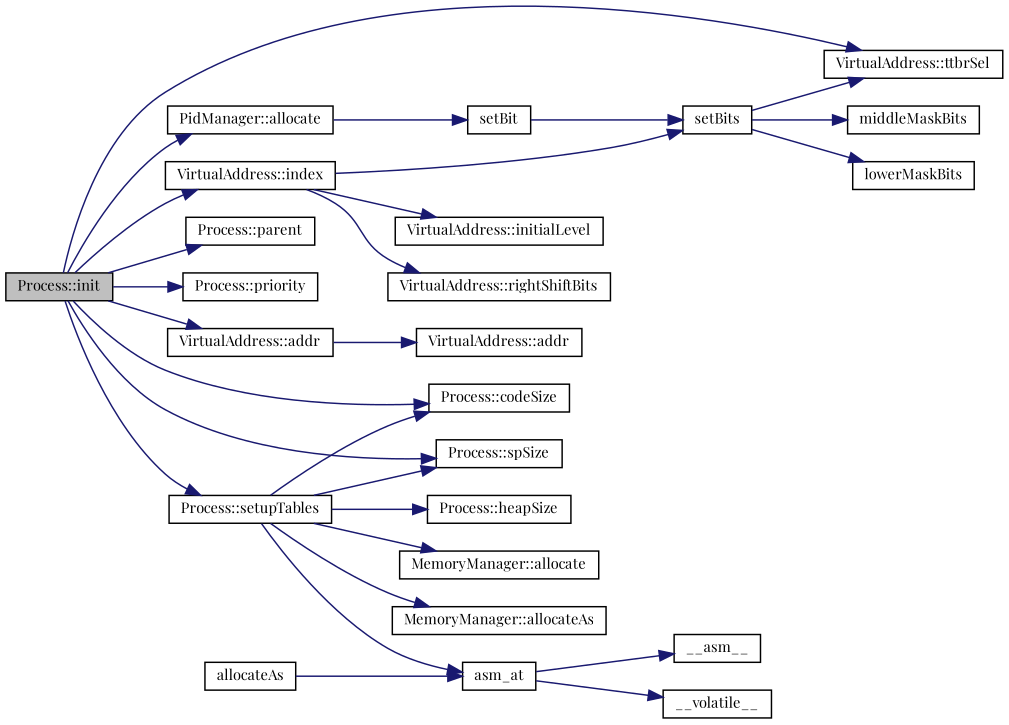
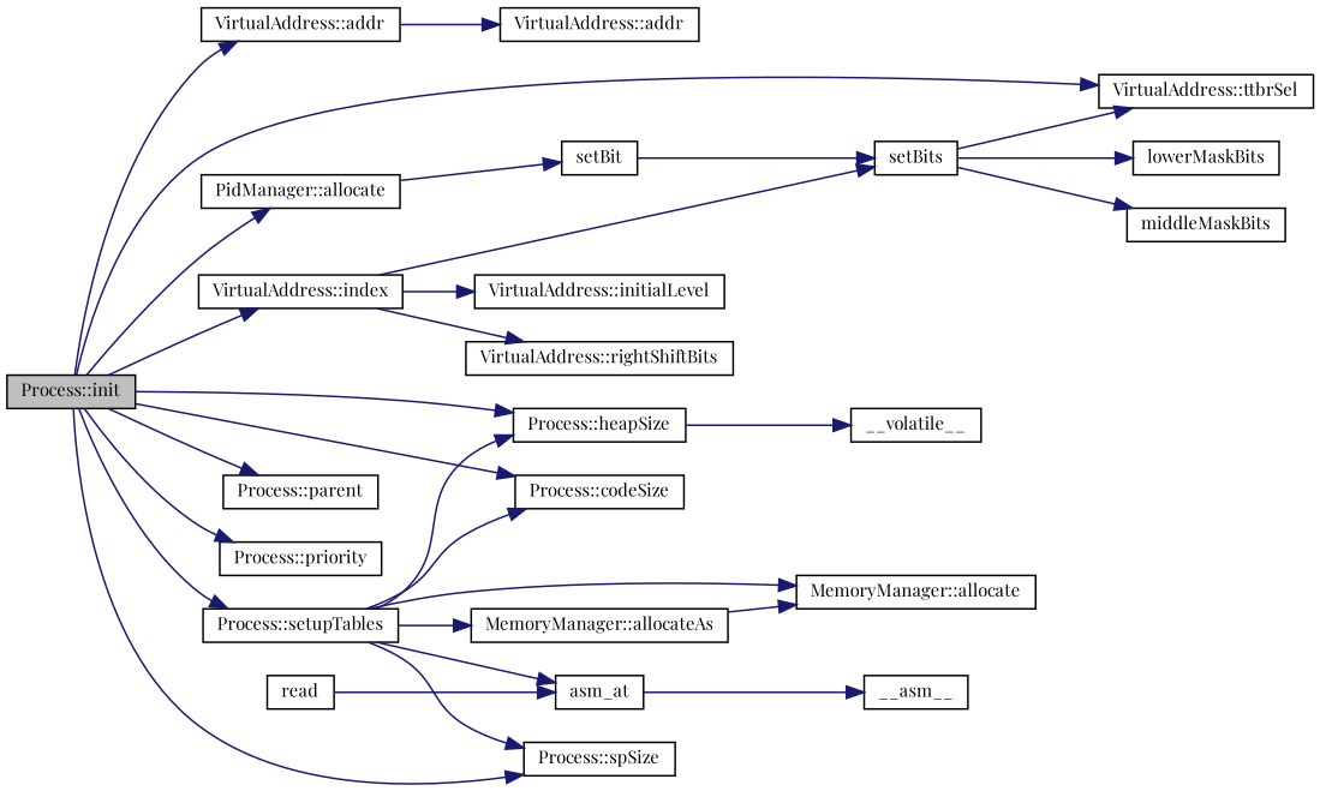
  digraph {
    fontname="Playfair Display"
    rankdir=LR
    node [color=black fillcolor=white fontname="Playfair Display" fontsize=10 shape=record style=filled]
    edge [color=midnightblue fontname="Playfair Display" fontsize=10 labelfontname=Helvetica labelfontsize=10 style=solid]
    n1 [fillcolor=grey75 fontcolor=black height=0.2 label="Process::init" width=0.4]
    n2 [height=0.2 label="PidManager::allocate" width=0.4]
    n3 [height=0.2 label="Process::parent" width=0.4]
    n4 [height=0.2 label="Process::priority" width=0.4]
    n5 [height=0.2 label="VirtualAddress::ttbrSel" width=0.4]
    n6 [height=0.2 label="VirtualAddress::index" width=0.4]
    n7 [height=0.2 label="VirtualAddress::addr" width=0.4]
    n8 [height=0.2 label="Process::setupTables" width=0.4]
    n9 [height=0.2 label="Process::codeSize" width=0.4]
    n10 [height=0.2 label="Process::spSize" width=0.4]
    n11 [height=0.2 label="Process::heapSize" width=0.4]
    n12 [height=0.2 label=setBit width=0.4]
    n13 [height=0.2 label=setBits width=0.4]
    n14 [height=0.2 label="VirtualAddress::initialLevel" width=0.4]
    n15 [height=0.2 label="VirtualAddress::rightShiftBits" width=0.4]
    n16 [height=0.2 label="VirtualAddress::addr" width=0.4]
    n17 [height=0.2 label="MemoryManager::allocate" width=0.4]
    n18 [height=0.2 label="MemoryManager::allocateAs" width=0.4]
    n19 [height=0.2 label=asm_at width=0.4]
    n20 [height=0.2 label=middleMaskBits width=0.4]
    n21 [height=0.2 label=lowerMaskBits width=0.4]
    n22 [height=0.2 label=__asm__ width=0.4]
    n23 [height=0.2 label=__volatile__ width=0.4]
-   n24 [height=0.2 label=allocateAs width=0.4]
+   n24 [height=0.2 label=read width=0.4]
    n1 -> n2
    n1 -> n3
    n1 -> n4
    n1 -> n5
    n1 -> n6
    n1 -> n7
    n1 -> n8
    n1 -> n9
    n1 -> n10
+   n1 -> n11
    n2 -> n12
    n6 -> n13
    n6 -> n14
    n6 -> n15
    n7 -> n16
    n8 -> n9
    n8 -> n10
    n8 -> n11
    n8 -> n17
    n8 -> n18
    n8 -> n19
    n12 -> n13
    n13 -> n5
    n13 -> n20
    n13 -> n21
+   n18 -> n17
    n19 -> n22
-   n19 -> n23
+   n11 -> n23
    n24 -> n19
  }
